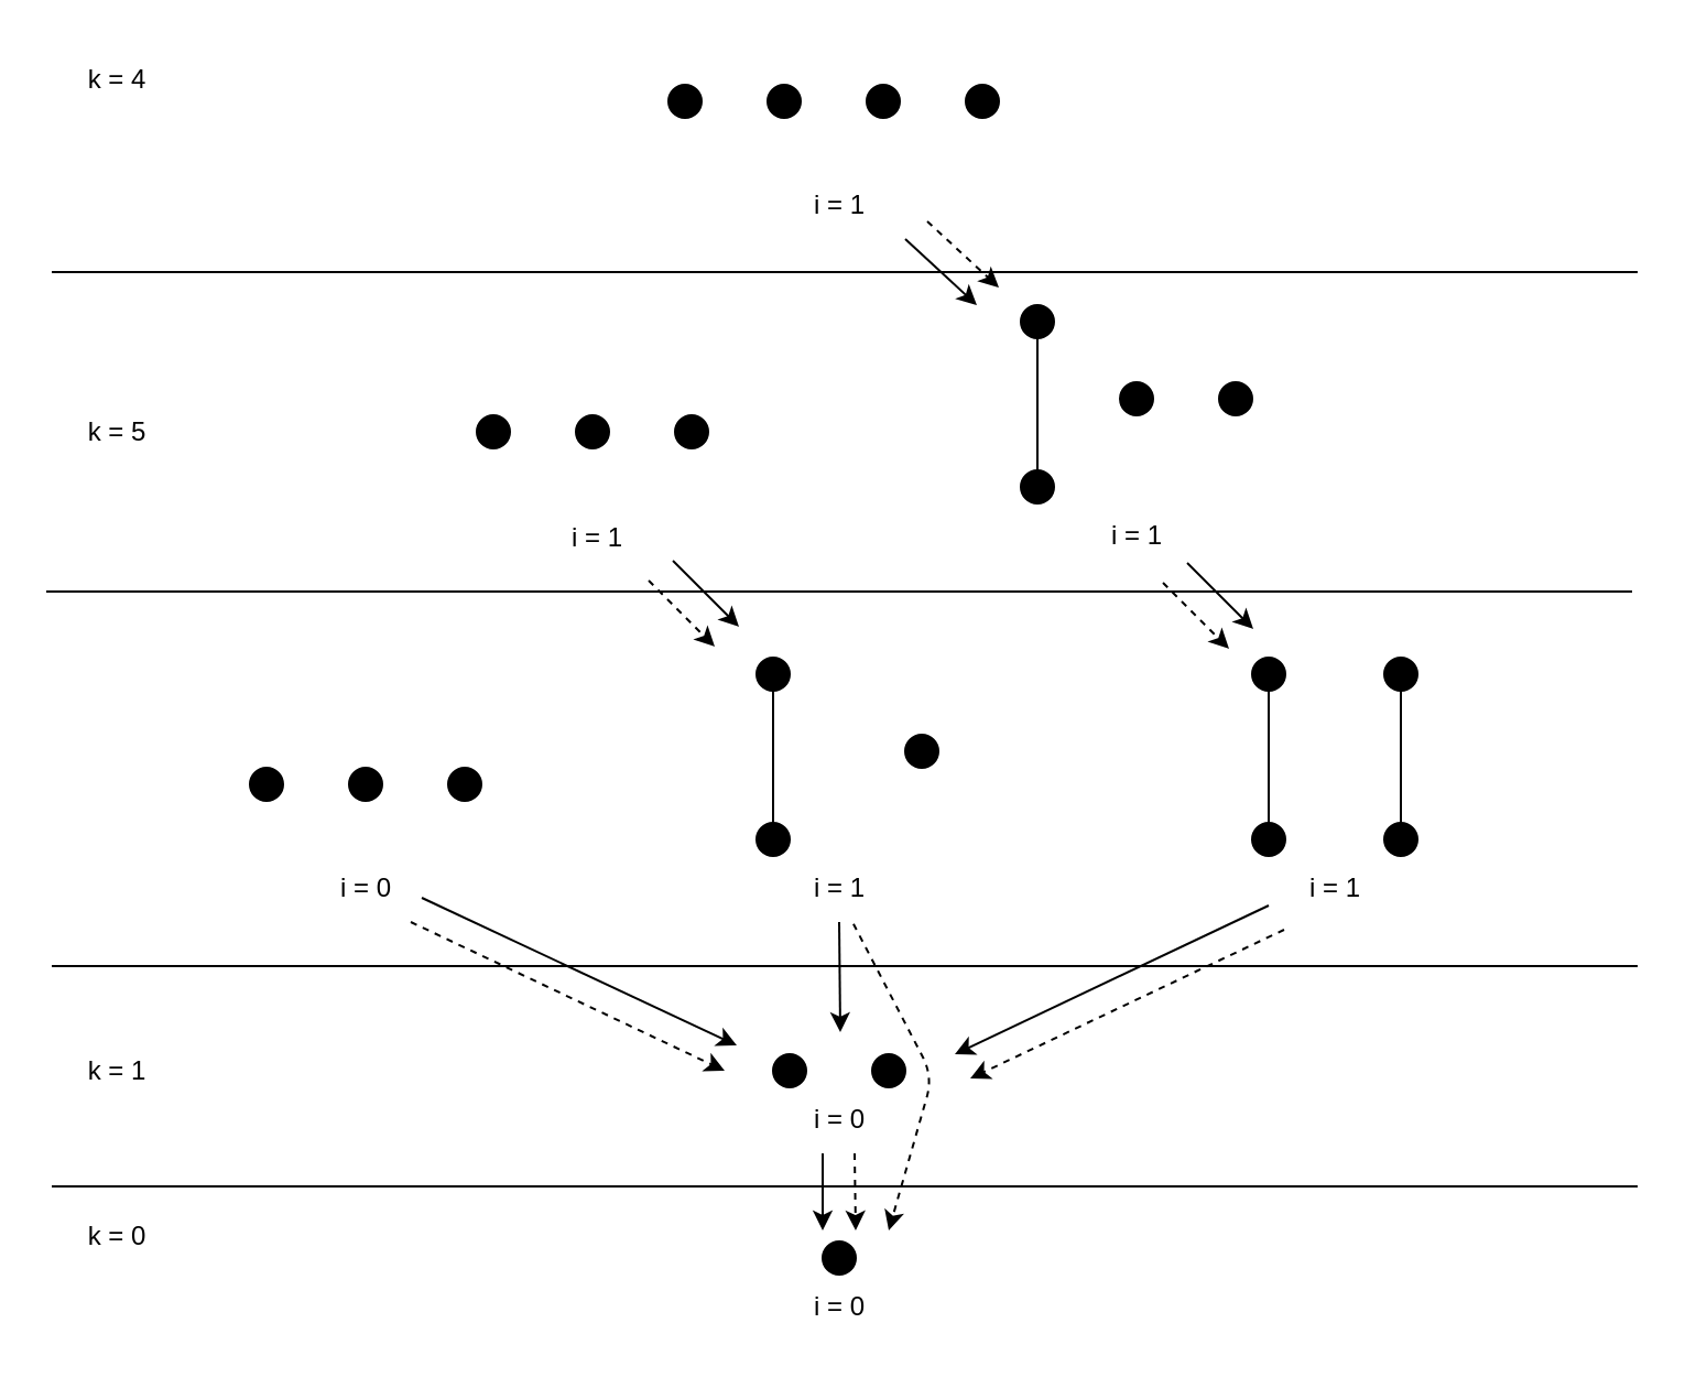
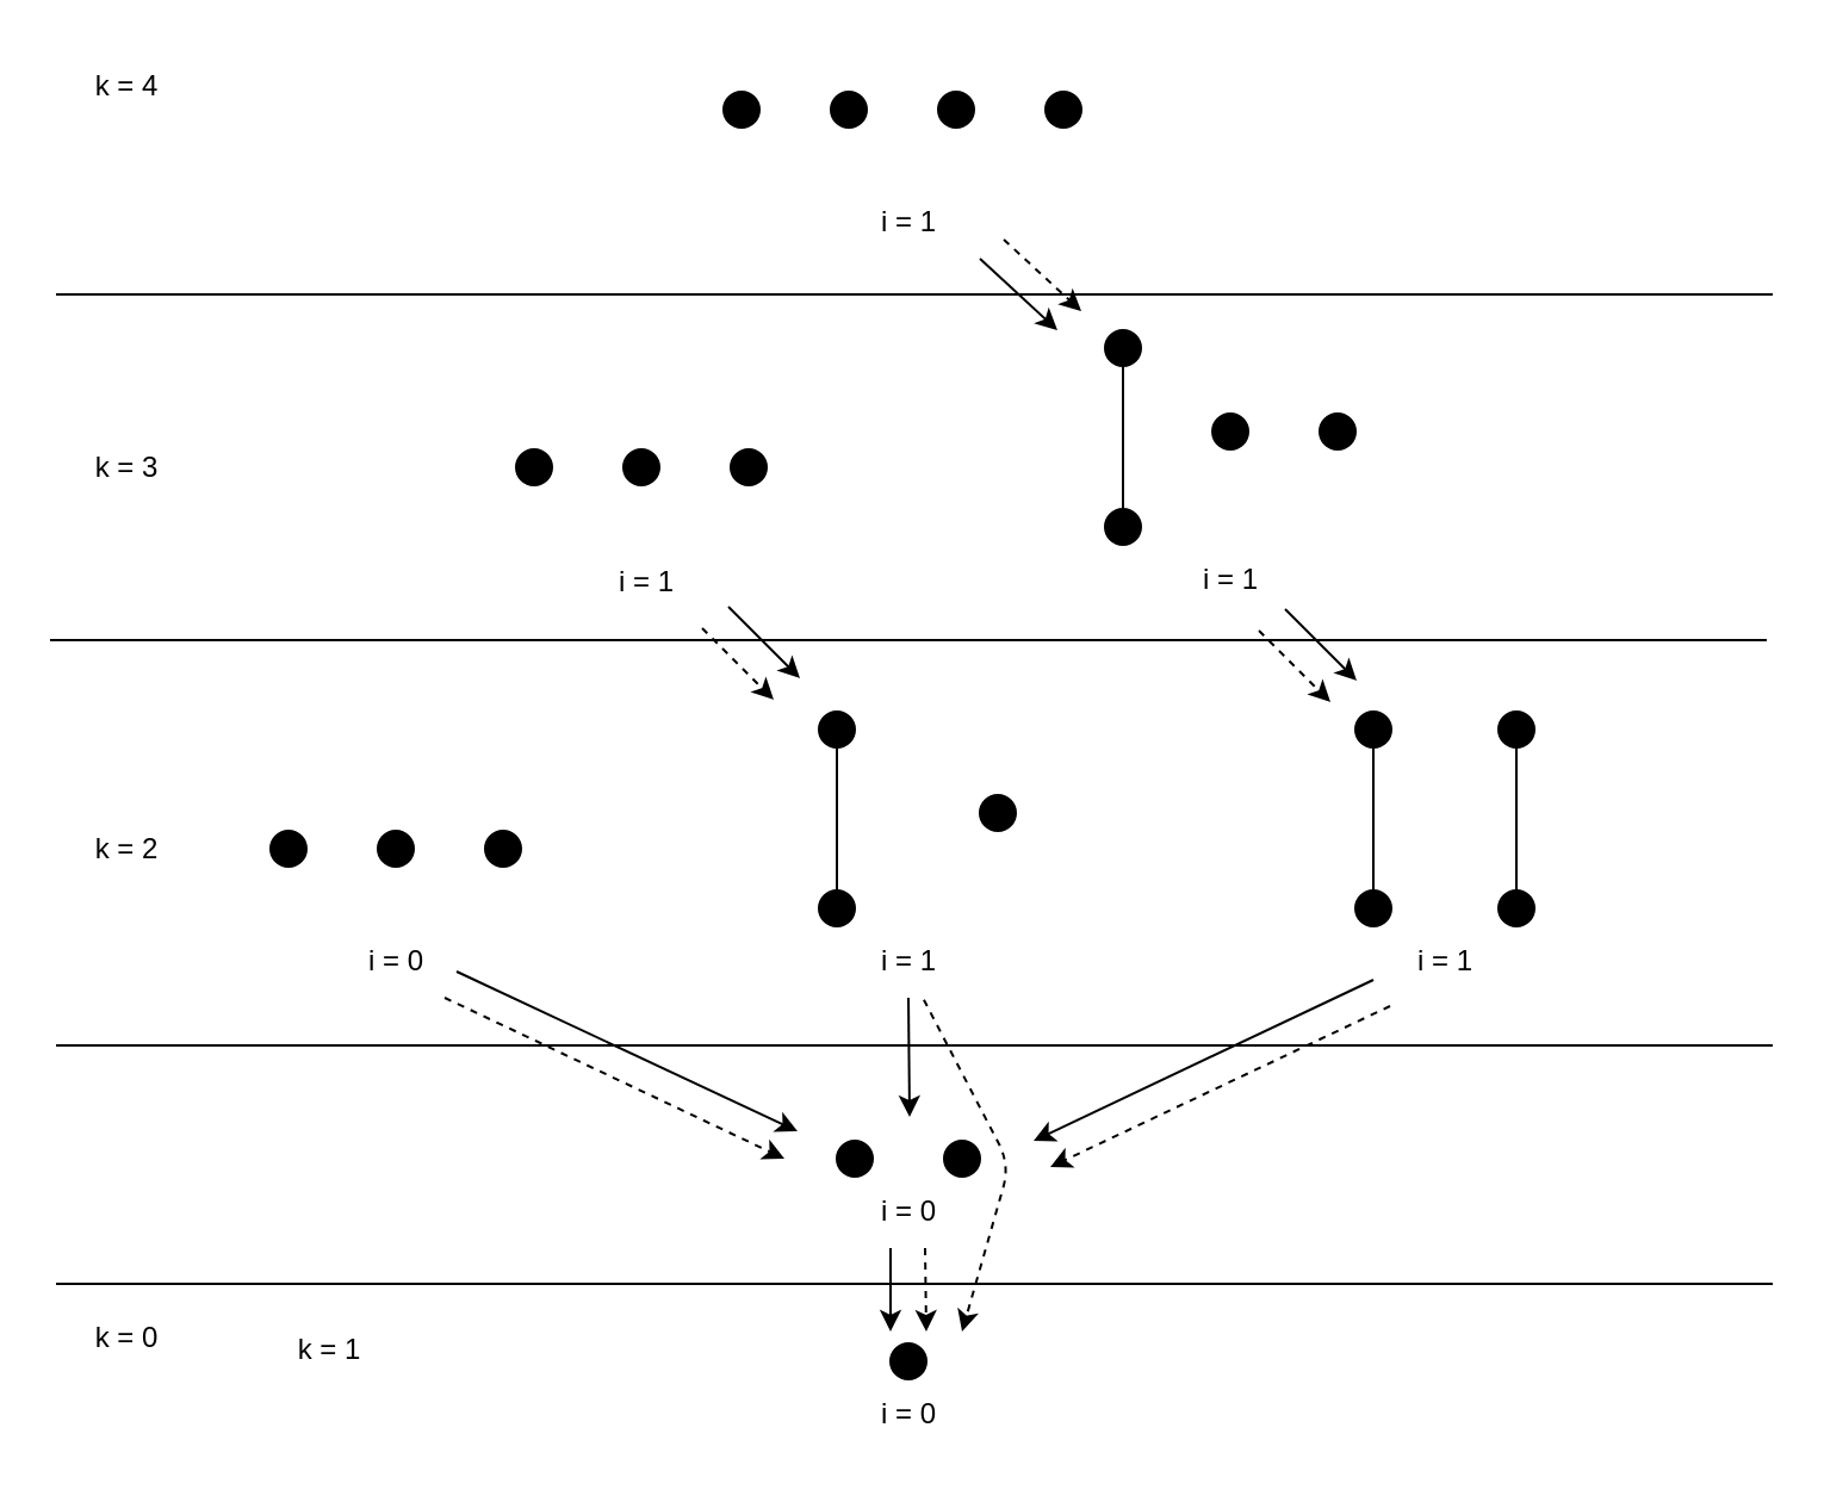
  <mxCell id="0" />
  <mxCell id="1" parent="0" />
  <mxCell id="2" value="" style="ellipse;whiteSpace=wrap;html=1;aspect=fixed;fillStyle=auto;strokeColor=#000000;fillColor=#000000;" parent="1" vertex="1"><mxGeometry x="373" y="563" width="15" height="15" as="geometry" /></mxCell>
  <mxCell id="3" value="i = 0" style="text;html=1;align=center;verticalAlign=middle;whiteSpace=wrap;rounded=0;strokeColor=none;" parent="1" vertex="1"><mxGeometry x="350.5" y="578" width="60" height="30" as="geometry" /></mxCell>
  <mxCell id="4" value="" style="ellipse;whiteSpace=wrap;html=1;aspect=fixed;strokeColor=#000000;fillStyle=auto;fillColor=#000000;" parent="1" vertex="1"><mxGeometry x="350.5" y="478" width="15" height="15" as="geometry" /></mxCell>
  <mxCell id="5" value="i = 0" style="text;html=1;align=center;verticalAlign=middle;whiteSpace=wrap;rounded=0;strokeColor=none;" parent="1" vertex="1"><mxGeometry x="350.5" y="493" width="60" height="30" as="geometry" /></mxCell>
  <mxCell id="6" value="" style="ellipse;whiteSpace=wrap;html=1;aspect=fixed;strokeColor=#000000;fillStyle=auto;fillColor=#000000;" parent="1" vertex="1"><mxGeometry x="395.5" y="478" width="15" height="15" as="geometry" /></mxCell>
  <mxCell id="7" value="" style="endArrow=none;html=1;strokeColor=#000000;" parent="1" edge="1"><mxGeometry width="50" height="50" relative="1" as="geometry"><mxPoint x="23" y="438" as="sourcePoint" /><mxPoint x="743" y="438" as="targetPoint" /></mxGeometry></mxCell>
  <mxCell id="8" value="k = 0" style="text;html=1;align=center;verticalAlign=middle;whiteSpace=wrap;rounded=0;strokeColor=none;" parent="1" vertex="1"><mxGeometry x="23" y="545.5" width="60" height="30" as="geometry" /></mxCell>
- <mxCell id="9" value="k = 1" style="text;html=1;align=center;verticalAlign=middle;whiteSpace=wrap;rounded=0;strokeColor=none;" parent="1" vertex="1"><mxGeometry x="23" y="470.5" width="60" height="30" as="geometry" /></mxCell>
+ <mxCell id="9" value="k = 1" style="text;html=1;align=center;verticalAlign=middle;whiteSpace=wrap;rounded=0;strokeColor=none;" parent="1" vertex="1"><mxGeometry x="108" y="550.5" width="60" height="30" as="geometry" /></mxCell>
  <mxCell id="10" value="" style="endArrow=none;html=1;strokeColor=#000000;" parent="1" edge="1"><mxGeometry width="50" height="50" relative="1" as="geometry"><mxPoint x="23" y="538" as="sourcePoint" /><mxPoint x="743" y="538" as="targetPoint" /></mxGeometry></mxCell>
  <mxCell id="11" value="" style="ellipse;whiteSpace=wrap;html=1;aspect=fixed;strokeColor=#000000;fillStyle=auto;fillColor=#000000;" parent="1" vertex="1"><mxGeometry x="113" y="348" width="15" height="15" as="geometry" /></mxCell>
  <mxCell id="12" value="i = 0" style="text;html=1;align=center;verticalAlign=middle;whiteSpace=wrap;rounded=0;strokeColor=none;" parent="1" vertex="1"><mxGeometry x="135.5" y="388" width="60" height="30" as="geometry" /></mxCell>
  <mxCell id="13" value="" style="ellipse;whiteSpace=wrap;html=1;aspect=fixed;strokeColor=#000000;fillStyle=auto;fillColor=#000000;" parent="1" vertex="1"><mxGeometry x="203" y="348" width="15" height="15" as="geometry" /></mxCell>
  <mxCell id="14" value="" style="ellipse;whiteSpace=wrap;html=1;aspect=fixed;strokeColor=#000000;fillStyle=auto;fillColor=#000000;" parent="1" vertex="1"><mxGeometry x="343" y="373" width="15" height="15" as="geometry" /></mxCell>
  <mxCell id="15" value="i = 1" style="text;html=1;align=center;verticalAlign=middle;whiteSpace=wrap;rounded=0;strokeColor=none;" parent="1" vertex="1"><mxGeometry x="350.5" y="388" width="60" height="30" as="geometry" /></mxCell>
  <mxCell id="16" value="" style="ellipse;whiteSpace=wrap;html=1;aspect=fixed;strokeColor=#000000;fillStyle=auto;fillColor=#000000;" parent="1" vertex="1"><mxGeometry x="410.5" y="333" width="15" height="15" as="geometry" /></mxCell>
  <mxCell id="17" value="" style="ellipse;whiteSpace=wrap;html=1;aspect=fixed;strokeColor=#000000;fillStyle=auto;fillColor=#000000;" parent="1" vertex="1"><mxGeometry x="568" y="373" width="15" height="15" as="geometry" /></mxCell>
  <mxCell id="18" value="i = 1" style="text;html=1;align=center;verticalAlign=middle;whiteSpace=wrap;rounded=0;strokeColor=none;" parent="1" vertex="1"><mxGeometry x="575.5" y="388" width="60" height="30" as="geometry" /></mxCell>
  <mxCell id="19" value="" style="ellipse;whiteSpace=wrap;html=1;aspect=fixed;strokeColor=#000000;fillStyle=auto;fillColor=#000000;" parent="1" vertex="1"><mxGeometry x="628" y="373" width="15" height="15" as="geometry" /></mxCell>
  <mxCell id="20" value="" style="ellipse;whiteSpace=wrap;html=1;aspect=fixed;strokeColor=#000000;fillStyle=auto;fillColor=#000000;" parent="1" vertex="1"><mxGeometry x="158" y="348" width="15" height="15" as="geometry" /></mxCell>
  <mxCell id="21" value="" style="ellipse;whiteSpace=wrap;html=1;aspect=fixed;strokeColor=#000000;fillStyle=auto;fillColor=#000000;" parent="1" vertex="1"><mxGeometry x="343" y="298" width="15" height="15" as="geometry" /></mxCell>
  <mxCell id="22" value="" style="endArrow=none;html=1;entryX=0.5;entryY=1;entryDx=0;entryDy=0;exitX=0.5;exitY=0;exitDx=0;exitDy=0;strokeColor=#000000;" parent="1" source="14" target="21" edge="1"><mxGeometry width="50" height="50" relative="1" as="geometry"><mxPoint x="345.5" y="458" as="sourcePoint" /><mxPoint x="395.5" y="408" as="targetPoint" /></mxGeometry></mxCell>
  <mxCell id="23" value="" style="ellipse;whiteSpace=wrap;html=1;aspect=fixed;strokeColor=#000000;fillStyle=auto;fillColor=#000000;" parent="1" vertex="1"><mxGeometry x="568" y="298" width="15" height="15" as="geometry" /></mxCell>
  <mxCell id="24" value="" style="ellipse;whiteSpace=wrap;html=1;aspect=fixed;strokeColor=#000000;fillStyle=auto;fillColor=#000000;" parent="1" vertex="1"><mxGeometry x="628" y="298" width="15" height="15" as="geometry" /></mxCell>
  <mxCell id="25" value="" style="endArrow=none;html=1;entryX=0.5;entryY=1;entryDx=0;entryDy=0;exitX=0.5;exitY=0;exitDx=0;exitDy=0;strokeColor=#000000;" parent="1" source="17" target="23" edge="1"><mxGeometry width="50" height="50" relative="1" as="geometry"><mxPoint x="533" y="378" as="sourcePoint" /><mxPoint x="583" y="328" as="targetPoint" /></mxGeometry></mxCell>
  <mxCell id="26" value="" style="endArrow=none;html=1;exitX=0.5;exitY=1;exitDx=0;exitDy=0;entryX=0.5;entryY=0;entryDx=0;entryDy=0;strokeColor=#000000;" parent="1" source="24" target="19" edge="1"><mxGeometry width="50" height="50" relative="1" as="geometry"><mxPoint x="533" y="378" as="sourcePoint" /><mxPoint x="583" y="328" as="targetPoint" /></mxGeometry></mxCell>
  <mxCell id="27" value="" style="endArrow=none;html=1;strokeColor=#000000;" parent="1" edge="1"><mxGeometry width="50" height="50" relative="1" as="geometry"><mxPoint x="20.5" y="268" as="sourcePoint" /><mxPoint x="740.5" y="268" as="targetPoint" /></mxGeometry></mxCell>
+ <mxCell id="28" value="k = 2" style="text;html=1;align=center;verticalAlign=middle;whiteSpace=wrap;rounded=0;strokeColor=none;" parent="1" vertex="1"><mxGeometry x="23" y="340.5" width="60" height="30" as="geometry" /></mxCell>
  <mxCell id="29" value="" style="ellipse;whiteSpace=wrap;html=1;aspect=fixed;strokeColor=#000000;fillColor=#000000;" parent="1" vertex="1"><mxGeometry x="216" y="188" width="15" height="15" as="geometry" /></mxCell>
  <mxCell id="30" value="i = 1" style="text;html=1;align=center;verticalAlign=middle;whiteSpace=wrap;rounded=0;strokeColor=none;" parent="1" vertex="1"><mxGeometry x="240.5" y="229" width="60" height="30" as="geometry" /></mxCell>
  <mxCell id="31" value="" style="ellipse;whiteSpace=wrap;html=1;aspect=fixed;strokeColor=#000000;fillColor=#000000;" parent="1" vertex="1"><mxGeometry x="306" y="188" width="15" height="15" as="geometry" /></mxCell>
  <mxCell id="32" value="" style="ellipse;whiteSpace=wrap;html=1;aspect=fixed;strokeColor=#000000;fillColor=#000000;" parent="1" vertex="1"><mxGeometry x="261" y="188" width="15" height="15" as="geometry" /></mxCell>
  <mxCell id="33" value="" style="ellipse;whiteSpace=wrap;html=1;aspect=fixed;strokeColor=#000000;fillColor=#000000;" parent="1" vertex="1"><mxGeometry x="463" y="213" width="15" height="15" as="geometry" /></mxCell>
  <mxCell id="34" value="i = 1" style="text;html=1;align=center;verticalAlign=middle;whiteSpace=wrap;rounded=0;strokeColor=none;" parent="1" vertex="1"><mxGeometry x="485.5" y="228" width="60" height="30" as="geometry" /></mxCell>
  <mxCell id="35" value="" style="ellipse;whiteSpace=wrap;html=1;aspect=fixed;strokeColor=#000000;fillColor=#000000;" parent="1" vertex="1"><mxGeometry x="553" y="173" width="15" height="15" as="geometry" /></mxCell>
  <mxCell id="36" value="" style="ellipse;whiteSpace=wrap;html=1;aspect=fixed;strokeColor=#000000;fillColor=#000000;" parent="1" vertex="1"><mxGeometry x="508" y="173" width="15" height="15" as="geometry" /></mxCell>
  <mxCell id="37" value="" style="ellipse;whiteSpace=wrap;html=1;aspect=fixed;strokeColor=#000000;fillColor=#000000;" parent="1" vertex="1"><mxGeometry x="463" y="138" width="15" height="15" as="geometry" /></mxCell>
  <mxCell id="38" value="" style="endArrow=none;html=1;entryX=0.5;entryY=1;entryDx=0;entryDy=0;exitX=0.5;exitY=0;exitDx=0;exitDy=0;strokeColor=#000000;" parent="1" source="33" target="37" edge="1"><mxGeometry width="50" height="50" relative="1" as="geometry"><mxPoint x="413" y="258" as="sourcePoint" /><mxPoint x="463" y="208" as="targetPoint" /></mxGeometry></mxCell>
  <mxCell id="39" value="" style="ellipse;whiteSpace=wrap;html=1;aspect=fixed;strokeColor=#000000;fillColor=#000000;" parent="1" vertex="1"><mxGeometry x="303" y="38" width="15" height="15" as="geometry" /></mxCell>
  <mxCell id="40" value="i = 1" style="text;html=1;align=center;verticalAlign=middle;whiteSpace=wrap;rounded=0;strokeColor=none;" parent="1" vertex="1"><mxGeometry x="350.5" y="78" width="60" height="30" as="geometry" /></mxCell>
  <mxCell id="41" value="" style="ellipse;whiteSpace=wrap;html=1;aspect=fixed;strokeColor=#000000;fillColor=#000000;" parent="1" vertex="1"><mxGeometry x="393" y="38" width="15" height="15" as="geometry" /></mxCell>
  <mxCell id="42" value="" style="ellipse;whiteSpace=wrap;html=1;aspect=fixed;strokeColor=#000000;fillColor=#000000;" parent="1" vertex="1"><mxGeometry x="348" y="38" width="15" height="15" as="geometry" /></mxCell>
  <mxCell id="43" value="" style="endArrow=none;html=1;strokeColor=#000000;" parent="1" edge="1"><mxGeometry width="50" height="50" relative="1" as="geometry"><mxPoint x="23" y="123" as="sourcePoint" /><mxPoint x="743" y="123" as="targetPoint" /></mxGeometry></mxCell>
- <mxCell id="44" value="k = 5" style="text;html=1;align=center;verticalAlign=middle;whiteSpace=wrap;rounded=0;strokeColor=none;" parent="1" vertex="1"><mxGeometry x="23" y="180.5" width="60" height="30" as="geometry" /></mxCell>
+ <mxCell id="44" value="k = 3" style="text;html=1;align=center;verticalAlign=middle;whiteSpace=wrap;rounded=0;strokeColor=none;" parent="1" vertex="1"><mxGeometry x="23" y="180.5" width="60" height="30" as="geometry" /></mxCell>
  <mxCell id="45" value="k = 4" style="text;html=1;align=center;verticalAlign=middle;whiteSpace=wrap;rounded=0;strokeColor=none;" parent="1" vertex="1"><mxGeometry x="23" y="20.5" width="60" height="30" as="geometry" /></mxCell>
  <mxCell id="46" value="" style="ellipse;whiteSpace=wrap;html=1;aspect=fixed;strokeColor=#000000;fillColor=#000000;" parent="1" vertex="1"><mxGeometry x="438" y="38" width="15" height="15" as="geometry" /></mxCell>
  <mxCell id="47" value="" style="endArrow=classic;html=1;exitX=1;exitY=1;exitDx=0;exitDy=0;startSize=3;" parent="1" source="40" edge="1"><mxGeometry width="50" height="50" relative="1" as="geometry"><mxPoint x="443" y="138" as="sourcePoint" /><mxPoint x="443" y="138" as="targetPoint" /></mxGeometry></mxCell>
  <mxCell id="48" value="" style="endArrow=classic;html=1;" parent="1" edge="1"><mxGeometry width="50" height="50" relative="1" as="geometry"><mxPoint x="305" y="254" as="sourcePoint" /><mxPoint x="335" y="284" as="targetPoint" /></mxGeometry></mxCell>
  <mxCell id="49" value="" style="endArrow=classic;html=1;exitX=0.5;exitY=1;exitDx=0;exitDy=0;" parent="1" source="15" edge="1"><mxGeometry width="50" height="50" relative="1" as="geometry"><mxPoint x="380.5" y="463" as="sourcePoint" /><mxPoint x="381" y="468" as="targetPoint" /></mxGeometry></mxCell>
  <mxCell id="50" value="" style="endArrow=classic;html=1;exitX=0;exitY=0.75;exitDx=0;exitDy=0;" parent="1" source="18" edge="1"><mxGeometry width="50" height="50" relative="1" as="geometry"><mxPoint x="473" y="418" as="sourcePoint" /><mxPoint x="433" y="478" as="targetPoint" /></mxGeometry></mxCell>
  <mxCell id="51" value="" style="endArrow=classic;html=1;exitX=0.375;exitY=1;exitDx=0;exitDy=0;exitPerimeter=0;" parent="1" source="5" edge="1"><mxGeometry width="50" height="50" relative="1" as="geometry"><mxPoint x="303" y="518" as="sourcePoint" /><mxPoint x="373" y="558" as="targetPoint" /></mxGeometry></mxCell>
  <mxCell id="52" value="" style="endArrow=classic;html=1;dashed=1;exitX=0.75;exitY=1;exitDx=0;exitDy=0;" parent="1" edge="1"><mxGeometry width="50" height="50" relative="1" as="geometry"><mxPoint x="387.5" y="523" as="sourcePoint" /><mxPoint x="388" y="558" as="targetPoint" /></mxGeometry></mxCell>
  <mxCell id="53" value="" style="endArrow=classic;html=1;dashed=1;exitX=0.608;exitY=1.029;exitDx=0;exitDy=0;exitPerimeter=0;" parent="1" source="15" edge="1"><mxGeometry width="50" height="50" relative="1" as="geometry"><mxPoint x="166.75" y="428" as="sourcePoint" /><mxPoint x="403" y="558" as="targetPoint" /><Array as="points"><mxPoint x="423" y="488" /></Array></mxGeometry></mxCell>
  <mxCell id="54" value="" style="endArrow=classic;html=1;dashed=1;exitX=0;exitY=0.75;exitDx=0;exitDy=0;" parent="1" edge="1"><mxGeometry width="50" height="50" relative="1" as="geometry"><mxPoint x="582.5" y="421.5" as="sourcePoint" /><mxPoint x="440" y="489" as="targetPoint" /></mxGeometry></mxCell>
  <mxCell id="55" value="" style="endArrow=classic;html=1;dashed=1;" parent="1" edge="1"><mxGeometry width="50" height="50" relative="1" as="geometry"><mxPoint x="294" y="263" as="sourcePoint" /><mxPoint x="324" y="293" as="targetPoint" /></mxGeometry></mxCell>
  <mxCell id="56" value="" style="endArrow=classic;html=1;dashed=1;exitX=1;exitY=1;exitDx=0;exitDy=0;" parent="1" edge="1"><mxGeometry width="50" height="50" relative="1" as="geometry"><mxPoint x="420.5" y="100" as="sourcePoint" /><mxPoint x="453" y="130" as="targetPoint" /></mxGeometry></mxCell>
  <mxCell id="57" value="" style="endArrow=classic;html=1;" edge="1" parent="1"><mxGeometry width="50" height="50" relative="1" as="geometry"><mxPoint x="538.5" y="255" as="sourcePoint" /><mxPoint x="568.5" y="285" as="targetPoint" /></mxGeometry></mxCell>
  <mxCell id="58" value="" style="endArrow=classic;html=1;dashed=1;" edge="1" parent="1"><mxGeometry width="50" height="50" relative="1" as="geometry"><mxPoint x="527.5" y="264" as="sourcePoint" /><mxPoint x="557.5" y="294" as="targetPoint" /></mxGeometry></mxCell>
  <mxCell id="59" value="" style="endArrow=classic;html=1;exitX=0;exitY=0.75;exitDx=0;exitDy=0;" edge="1" parent="1"><mxGeometry width="50" height="50" relative="1" as="geometry"><mxPoint x="191" y="407" as="sourcePoint" /><mxPoint x="334" y="474" as="targetPoint" /></mxGeometry></mxCell>
  <mxCell id="60" value="" style="endArrow=classic;html=1;dashed=1;exitX=0;exitY=0.75;exitDx=0;exitDy=0;" edge="1" parent="1"><mxGeometry width="50" height="50" relative="1" as="geometry"><mxPoint x="186" y="418" as="sourcePoint" /><mxPoint x="328.5" y="485.5" as="targetPoint" /></mxGeometry></mxCell>
